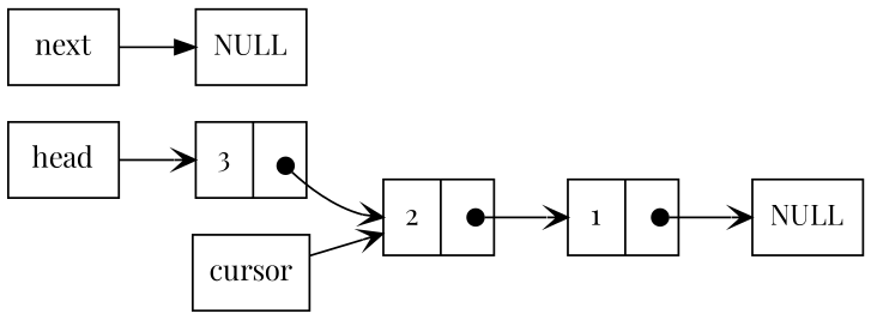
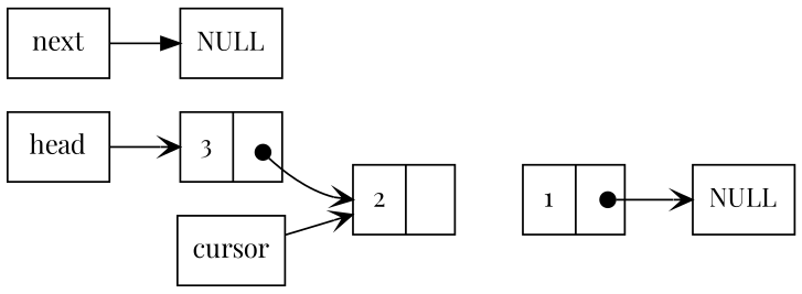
  digraph {
    fontname="Playfair Display"
    rankdir=LR
    node [fontname="Playfair Display" shape=record]
    edge [arrowhead=vee fontname="Playfair Display"]
    n1 [label=head]
    n2 [label="{ <data> 3 | <ref>  }"]
    n3 [label="{ <data> 2 | <ref>  }"]
    n4 [label="{ <data> 1 | <ref>  }"]
    n5 [label=NULL]
    n6 [label=cursor]
    n7 [label=next]
    NULL
    n1 -> n2
    n2 -> n3 [arrowtail=dot dir=both headport=data tailclip=false tailport="ref:c"]
-   n3 -> n4 [arrowtail=dot dir=both headport=data tailclip=false tailport="ref:c"]
    n4 -> n5 [arrowtail=dot dir=both tailclip=false tailport="ref:c"]
    n6 -> n3
    n7 -> NULL [arrowhead=""]
  }
